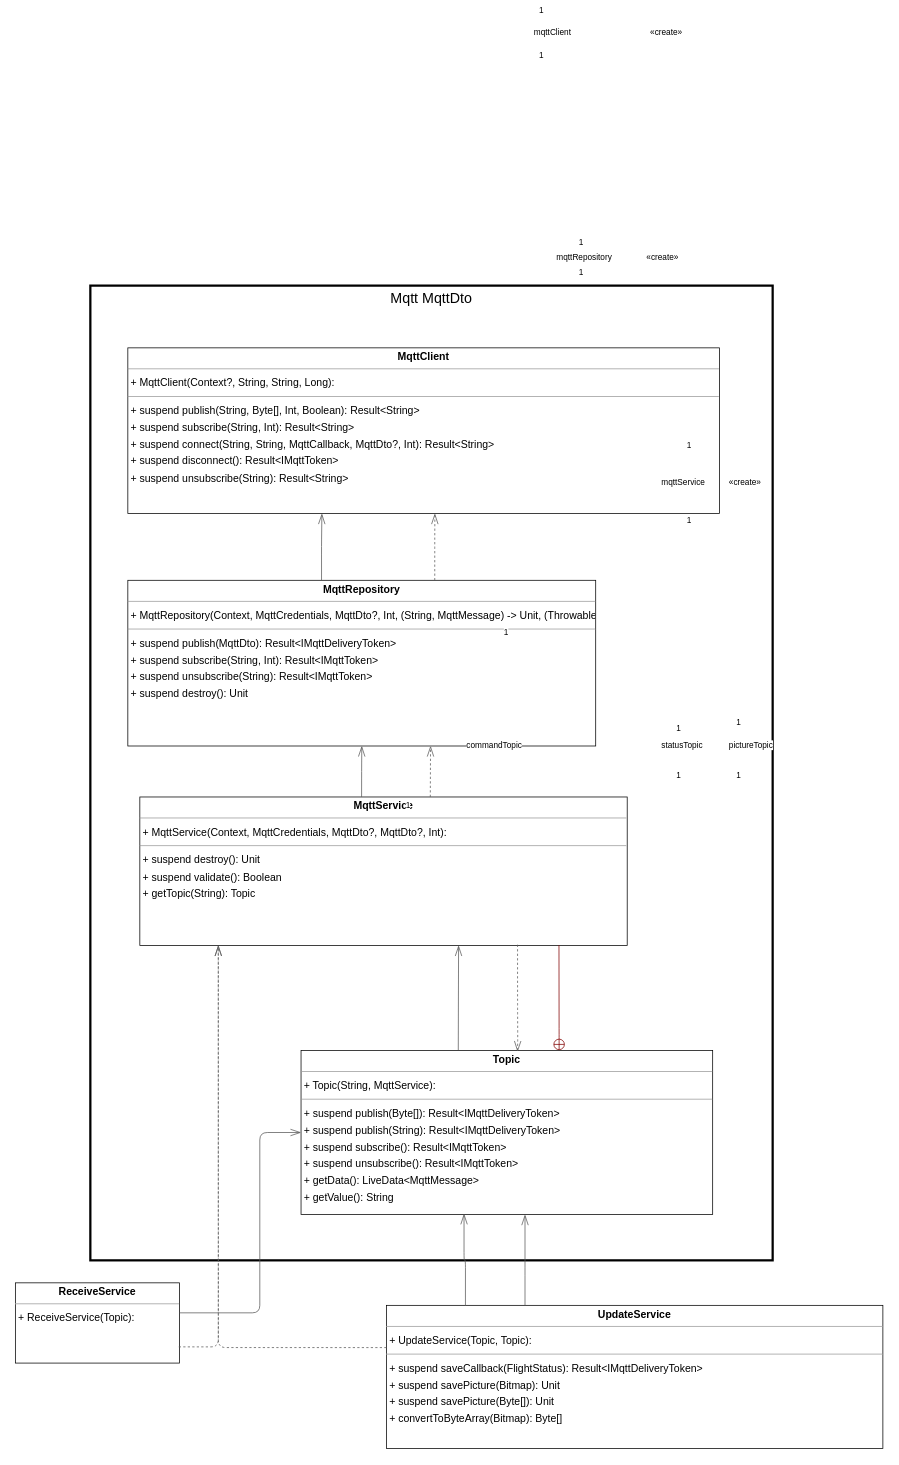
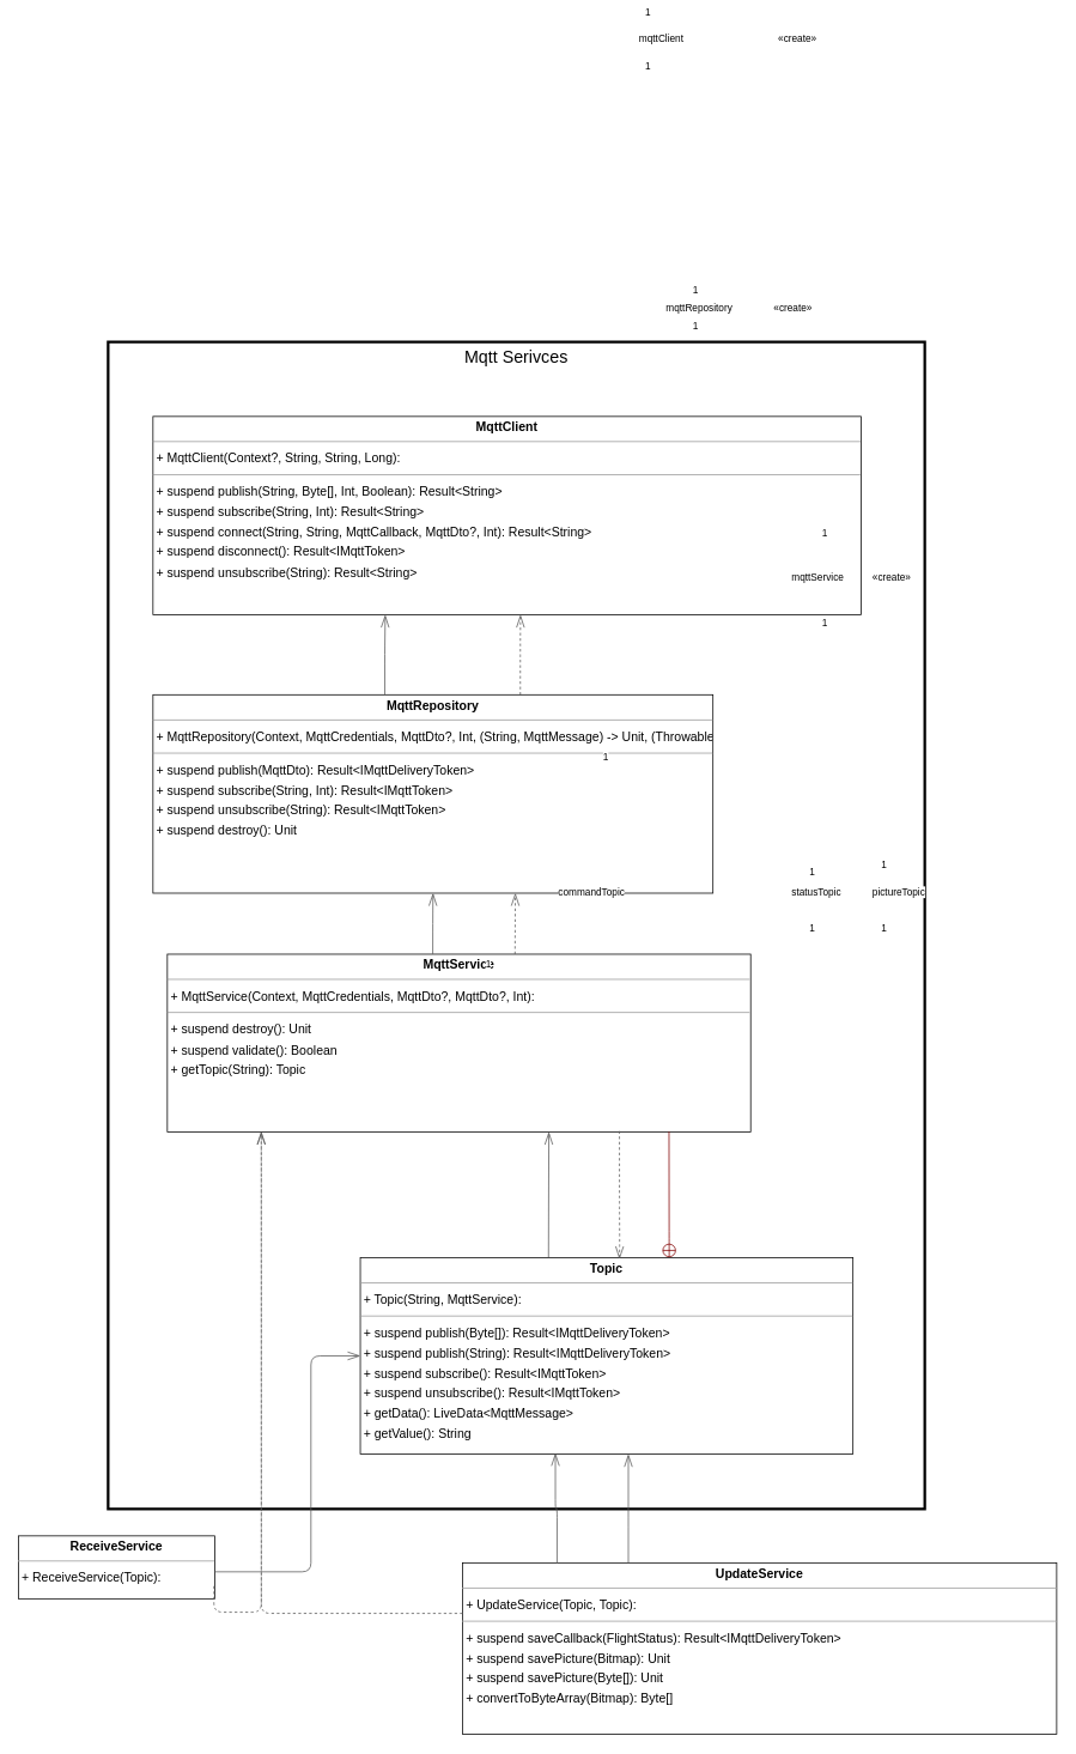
  <mxCell id="0" />
  <mxCell id="1" parent="0" />
- <mxCell id="2" value="&lt;font style=&quot;font-size: 19px;&quot;&gt;Mqtt MqttDto&lt;/font&gt;" style="rounded=0;whiteSpace=wrap;html=1;strokeWidth=3;fontSize=9;verticalAlign=top;" vertex="1" parent="1"><mxGeometry x="120" y="20" width="910" height="1300" as="geometry" /></mxCell>
+ <mxCell id="2" value="&lt;font style=&quot;font-size: 19px;&quot;&gt;Mqtt Serivces&lt;/font&gt;" style="rounded=0;whiteSpace=wrap;html=1;strokeWidth=3;fontSize=9;verticalAlign=top;" vertex="1" parent="1"><mxGeometry x="120" y="20" width="910" height="1300" as="geometry" /></mxCell>
  <mxCell id="3" value="&lt;p style=&quot;margin:0px;margin-top:4px;text-align:center;&quot;&gt;&lt;b&gt;MqttClient&lt;/b&gt;&lt;/p&gt;&lt;hr size=&quot;1&quot;/&gt;&lt;p style=&quot;margin:0 0 0 4px;line-height:1.6;&quot;&gt;+ MqttClient(Context?, String, String, Long): &lt;/p&gt;&lt;hr size=&quot;1&quot;/&gt;&lt;p style=&quot;margin:0 0 0 4px;line-height:1.6;&quot;&gt;+ suspend  publish(String, Byte[], Int, Boolean): Result&amp;lt;String&amp;gt;&lt;br/&gt;+ suspend  subscribe(String, Int): Result&amp;lt;String&amp;gt;&lt;br/&gt;+ suspend  connect(String, String, MqttCallback, MqttDto?, Int): Result&amp;lt;String&amp;gt;&lt;br/&gt;+ suspend  disconnect(): Result&amp;lt;IMqttToken&amp;gt;&lt;br/&gt;+ suspend  unsubscribe(String): Result&amp;lt;String&amp;gt;&lt;/p&gt;" style="verticalAlign=top;align=left;overflow=fill;fontSize=14;fontFamily=Helvetica;html=1;rounded=0;shadow=0;comic=0;labelBackgroundColor=none;strokeWidth=1;" parent="1" vertex="1"><mxGeometry x="170" y="103" width="789" height="221" as="geometry" /></mxCell>
  <mxCell id="4" value="&lt;p style=&quot;margin:0px;margin-top:4px;text-align:center;&quot;&gt;&lt;b&gt;MqttRepository&lt;/b&gt;&lt;/p&gt;&lt;hr size=&quot;1&quot;/&gt;&lt;p style=&quot;margin:0 0 0 4px;line-height:1.6;&quot;&gt;+ MqttRepository(Context, MqttCredentials, MqttDto?, Int, (String, MqttMessage) -&amp;gt; Unit, (Throwable) -&amp;gt; Unit, (IMqttDeliveryToken) -&amp;gt; Unit): &lt;/p&gt;&lt;hr size=&quot;1&quot;/&gt;&lt;p style=&quot;margin:0 0 0 4px;line-height:1.6;&quot;&gt;+ suspend  publish(MqttDto): Result&amp;lt;IMqttDeliveryToken&amp;gt;&lt;br/&gt;+ suspend  subscribe(String, Int): Result&amp;lt;IMqttToken&amp;gt;&lt;br/&gt;+ suspend  unsubscribe(String): Result&amp;lt;IMqttToken&amp;gt;&lt;br/&gt;+ suspend  destroy(): Unit&lt;/p&gt;" style="verticalAlign=top;align=left;overflow=fill;fontSize=14;fontFamily=Helvetica;html=1;rounded=0;shadow=0;comic=0;labelBackgroundColor=none;strokeWidth=1;" parent="1" vertex="1"><mxGeometry x="170" y="413" width="624" height="221" as="geometry" /></mxCell>
  <mxCell id="5" value="&lt;p style=&quot;margin:0px;margin-top:4px;text-align:center;&quot;&gt;&lt;b&gt;MqttService&lt;/b&gt;&lt;/p&gt;&lt;hr size=&quot;1&quot;/&gt;&lt;p style=&quot;margin:0 0 0 4px;line-height:1.6;&quot;&gt;+ MqttService(Context, MqttCredentials, MqttDto?, MqttDto?, Int): &lt;/p&gt;&lt;hr size=&quot;1&quot;/&gt;&lt;p style=&quot;margin:0 0 0 4px;line-height:1.6;&quot;&gt;+ suspend  destroy(): Unit&lt;br/&gt;+ suspend  validate(): Boolean&lt;br/&gt;+ getTopic(String): Topic&lt;/p&gt;" style="verticalAlign=top;align=left;overflow=fill;fontSize=14;fontFamily=Helvetica;html=1;rounded=0;shadow=0;comic=0;labelBackgroundColor=none;strokeWidth=1;" parent="1" vertex="1"><mxGeometry x="186" y="702" width="650" height="198" as="geometry" /></mxCell>
- <mxCell id="6" value="&lt;p style=&quot;margin:0px;margin-top:4px;text-align:center;&quot;&gt;&lt;b&gt;ReceiveService&lt;/b&gt;&lt;/p&gt;&lt;hr size=&quot;1&quot;/&gt;&lt;p style=&quot;margin:0 0 0 4px;line-height:1.6;&quot;&gt;+ ReceiveService(Topic): &lt;/p&gt;" style="verticalAlign=top;align=left;overflow=fill;fontSize=14;fontFamily=Helvetica;html=1;rounded=0;shadow=0;comic=0;labelBackgroundColor=none;strokeWidth=1;" parent="1" vertex="1"><mxGeometry x="20" y="1350" width="219" height="107" as="geometry" /></mxCell>
+ <mxCell id="6" value="&lt;p style=&quot;margin:0px;margin-top:4px;text-align:center;&quot;&gt;&lt;b&gt;ReceiveService&lt;/b&gt;&lt;/p&gt;&lt;hr size=&quot;1&quot;/&gt;&lt;p style=&quot;margin:0 0 0 4px;line-height:1.6;&quot;&gt;+ ReceiveService(Topic): &lt;/p&gt;" style="verticalAlign=top;align=left;overflow=fill;fontSize=14;fontFamily=Helvetica;html=1;rounded=0;shadow=0;comic=0;labelBackgroundColor=none;strokeWidth=1;" parent="1" vertex="1"><mxGeometry x="20" y="1350" width="219" height="70" as="geometry" /></mxCell>
  <mxCell id="7" value="&lt;p style=&quot;margin:0px;margin-top:4px;text-align:center;&quot;&gt;&lt;b&gt;Topic&lt;/b&gt;&lt;/p&gt;&lt;hr size=&quot;1&quot;&gt;&lt;p style=&quot;margin:0 0 0 4px;line-height:1.6;&quot;&gt;+ Topic(String, MqttService): &lt;/p&gt;&lt;hr size=&quot;1&quot;&gt;&lt;p style=&quot;margin:0 0 0 4px;line-height:1.6;&quot;&gt;+ suspend  publish(Byte[]): Result&amp;lt;IMqttDeliveryToken&amp;gt;&lt;br&gt;+ suspend  publish(String): Result&amp;lt;IMqttDeliveryToken&amp;gt;&lt;br&gt;+ suspend  subscribe(): Result&amp;lt;IMqttToken&amp;gt;&lt;br&gt;+ suspend  unsubscribe(): Result&amp;lt;IMqttToken&amp;gt;&lt;/p&gt;&lt;p style=&quot;margin:0 0 0 4px;line-height:1.6;&quot;&gt;+&amp;nbsp;getData():&amp;nbsp;LiveData&amp;lt;MqttMessage&amp;gt;&lt;/p&gt;&lt;p style=&quot;margin:0 0 0 4px;line-height:1.6;&quot;&gt;+ getValue(): String&lt;br&gt;&lt;/p&gt;" style="verticalAlign=top;align=left;overflow=fill;fontSize=14;fontFamily=Helvetica;html=1;rounded=0;shadow=0;comic=0;labelBackgroundColor=none;strokeWidth=1;" parent="1" vertex="1"><mxGeometry x="401" y="1040" width="549" height="219" as="geometry" /></mxCell>
  <mxCell id="8" value="&lt;p style=&quot;margin:0px;margin-top:4px;text-align:center;&quot;&gt;&lt;b&gt;UpdateService&lt;/b&gt;&lt;/p&gt;&lt;hr size=&quot;1&quot;/&gt;&lt;p style=&quot;margin:0 0 0 4px;line-height:1.6;&quot;&gt;+ UpdateService(Topic, Topic): &lt;/p&gt;&lt;hr size=&quot;1&quot;/&gt;&lt;p style=&quot;margin:0 0 0 4px;line-height:1.6;&quot;&gt;+ suspend  saveCallback(FlightStatus): Result&amp;lt;IMqttDeliveryToken&amp;gt;&lt;br/&gt;+ suspend  savePicture(Bitmap): Unit&lt;br/&gt;+ suspend  savePicture(Byte[]): Unit&lt;br/&gt;+ convertToByteArray(Bitmap): Byte[]&lt;/p&gt;" style="verticalAlign=top;align=left;overflow=fill;fontSize=14;fontFamily=Helvetica;html=1;rounded=0;shadow=0;comic=0;labelBackgroundColor=none;strokeWidth=1;" parent="1" vertex="1"><mxGeometry x="515" y="1380" width="662" height="191" as="geometry" /></mxCell>
  <mxCell id="9" value="" style="html=1;rounded=1;edgeStyle=orthogonalEdgeStyle;dashed=0;startArrow=diamondThinstartSize=12;endArrow=openThin;endSize=12;strokeColor=#595959;exitX=0.414;exitY=0.000;exitDx=0;exitDy=0;entryX=0.328;entryY=1.000;entryDx=0;entryDy=0;" parent="1" source="4" target="3" edge="1"><mxGeometry width="50" height="50" relative="1" as="geometry"><Array as="points"><mxPoint x="429" y="368" /></Array></mxGeometry></mxCell>
  <mxCell id="10" value="1" style="edgeLabel;resizable=0;html=1;align=left;verticalAlign=top;strokeColor=default;" parent="9" vertex="1" connectable="0"><mxGeometry x="717" y="-360" as="geometry" /></mxCell>
  <mxCell id="11" value="1" style="edgeLabel;resizable=0;html=1;align=left;verticalAlign=top;strokeColor=default;" parent="9" vertex="1" connectable="0"><mxGeometry x="717" y="-300" as="geometry" /></mxCell>
  <mxCell id="12" value="mqttClient" style="edgeLabel;resizable=0;html=1;align=left;verticalAlign=top;strokeColor=default;direction=south;" parent="9" vertex="1" connectable="0"><mxGeometry x="710" y="-331" as="geometry" /></mxCell>
  <mxCell id="13" value="" style="html=1;rounded=1;edgeStyle=orthogonalEdgeStyle;dashed=1;startArrow=none;endArrow=openThin;endSize=12;strokeColor=#595959;exitX=0.656;exitY=0.000;exitDx=0;exitDy=0;entryX=0.519;entryY=1.000;entryDx=0;entryDy=0;" parent="1" source="4" target="3" edge="1"><mxGeometry width="50" height="50" relative="1" as="geometry"><Array as="points" /></mxGeometry></mxCell>
  <mxCell id="14" value="«create»" style="edgeLabel;resizable=0;html=1;align=left;verticalAlign=top;strokeColor=default;" parent="13" vertex="1" connectable="0"><mxGeometry x="864.5" y="-331" as="geometry" /></mxCell>
  <mxCell id="15" value="" style="html=1;rounded=1;edgeStyle=orthogonalEdgeStyle;dashed=1;startArrow=none;endArrow=openThin;endSize=12;strokeColor=#595959;exitX=0.596;exitY=0.000;exitDx=0;exitDy=0;entryX=0.647;entryY=1.000;entryDx=0;entryDy=0;" parent="1" source="5" target="4" edge="1"><mxGeometry width="50" height="50" relative="1" as="geometry"><Array as="points"><mxPoint x="573" y="702" /><mxPoint x="573" y="653" /></Array></mxGeometry></mxCell>
  <mxCell id="16" value="«create»" style="edgeLabel;resizable=0;html=1;align=left;verticalAlign=top;strokeColor=default;" parent="15" vertex="1" connectable="0"><mxGeometry x="860" y="-31" as="geometry" /></mxCell>
  <mxCell id="17" value="" style="html=1;rounded=1;edgeStyle=orthogonalEdgeStyle;dashed=0;startArrow=diamondThinstartSize=12;endArrow=openThin;endSize=12;strokeColor=#595959;exitX=0.455;exitY=0.000;exitDx=0;exitDy=0;entryX=0.500;entryY=1.000;entryDx=0;entryDy=0;" parent="1" source="5" target="4" edge="1"><mxGeometry width="50" height="50" relative="1" as="geometry"><Array as="points" /></mxGeometry></mxCell>
  <mxCell id="18" value="1" style="edgeLabel;resizable=0;html=1;align=left;verticalAlign=top;strokeColor=default;" parent="17" vertex="1" connectable="0"><mxGeometry x="770" y="-51" as="geometry" /></mxCell>
  <mxCell id="19" value="1" style="edgeLabel;resizable=0;html=1;align=left;verticalAlign=top;strokeColor=default;" parent="17" vertex="1" connectable="0"><mxGeometry x="770" y="-11" as="geometry" /></mxCell>
  <mxCell id="20" value="mqttRepository" style="edgeLabel;resizable=0;html=1;align=left;verticalAlign=top;strokeColor=default;" parent="17" vertex="1" connectable="0"><mxGeometry x="740" y="-31" as="geometry" /></mxCell>
  <mxCell id="21" value="" style="html=1;rounded=1;edgeStyle=orthogonalEdgeStyle;dashed=1;startArrow=none;endArrow=openThin;endSize=12;strokeColor=#595959;exitX=0.775;exitY=0.995;exitDx=0;exitDy=0;entryX=0.526;entryY=0.007;entryDx=0;entryDy=0;exitPerimeter=0;entryPerimeter=0;" parent="1" source="5" target="7" edge="1"><mxGeometry width="50" height="50" relative="1" as="geometry"><Array as="points"><mxPoint x="690" y="983" /><mxPoint x="690" y="983" /><mxPoint x="690" y="1022" /><mxPoint x="690" y="1022" /></Array></mxGeometry></mxCell>
  <mxCell id="22" value="«create»" style="edgeLabel;resizable=0;html=1;align=left;verticalAlign=top;strokeColor=default;" parent="21" vertex="1" connectable="0"><mxGeometry x="970" y="270" as="geometry" /></mxCell>
  <mxCell id="23" value="" style="html=1;rounded=1;edgeStyle=orthogonalEdgeStyle;dashed=1;startArrow=none;endArrow=openThin;endSize=12;strokeColor=#595959;exitX=0.995;exitY=0.798;exitDx=0;exitDy=0;entryX=0.161;entryY=1.000;entryDx=0;entryDy=0;exitPerimeter=0;" parent="1" source="6" target="5" edge="1"><mxGeometry width="50" height="50" relative="1" as="geometry"><Array as="points"><mxPoint x="291" y="1435" /></Array></mxGeometry></mxCell>
  <mxCell id="24" value="" style="html=1;rounded=1;edgeStyle=orthogonalEdgeStyle;dashed=0;startArrow=diamondThinstartSize=12;endArrow=openThin;endSize=12;strokeColor=#595959;entryX=0.000;entryY=0.500;entryDx=0;entryDy=0;" parent="1" source="6" target="7" edge="1"><mxGeometry width="50" height="50" relative="1" as="geometry"><Array as="points"><mxPoint x="346" y="1390" /><mxPoint x="346" y="1150" /><mxPoint x="401" y="1150" /></Array></mxGeometry></mxCell>
  <mxCell id="25" value="1" style="edgeLabel;resizable=0;html=1;align=left;verticalAlign=top;strokeColor=default;" parent="24" vertex="1" connectable="0"><mxGeometry x="670" y="470" as="geometry" /></mxCell>
  <mxCell id="26" value="1" style="edgeLabel;resizable=0;html=1;align=left;verticalAlign=top;strokeColor=default;" parent="24" vertex="1" connectable="0"><mxGeometry x="539" y="700" as="geometry" /></mxCell>
  <mxCell id="27" value="commandTopic" style="edgeLabel;resizable=0;html=1;align=left;verticalAlign=top;strokeColor=default;" parent="24" vertex="1" connectable="0"><mxGeometry x="620" y="620" as="geometry" /></mxCell>
  <mxCell id="28" value="" style="html=1;rounded=1;edgeStyle=orthogonalEdgeStyle;dashed=0;startArrow=diamondThinstartSize=12;endArrow=openThin;endSize=12;strokeColor=#595959;entryX=0.654;entryY=1;entryDx=0;entryDy=0;entryPerimeter=0;exitX=0.382;exitY=-0.002;exitDx=0;exitDy=0;exitPerimeter=0;" parent="1" source="7" target="5" edge="1"><mxGeometry width="50" height="50" relative="1" as="geometry"><Array as="points"><mxPoint x="611" y="1040" /><mxPoint x="611" y="1040" /></Array></mxGeometry></mxCell>
  <mxCell id="29" value="1" style="edgeLabel;resizable=0;html=1;align=left;verticalAlign=top;strokeColor=default;" parent="28" vertex="1" connectable="0"><mxGeometry x="914" y="220" as="geometry" /></mxCell>
  <mxCell id="30" value="1" style="edgeLabel;resizable=0;html=1;align=left;verticalAlign=top;strokeColor=default;" parent="28" vertex="1" connectable="0"><mxGeometry x="914" y="320" as="geometry" /></mxCell>
  <mxCell id="31" value="mqttService" style="edgeLabel;resizable=0;html=1;align=left;verticalAlign=top;strokeColor=default;" parent="28" vertex="1" connectable="0"><mxGeometry x="880" y="270" as="geometry" /></mxCell>
  <mxCell id="32" value="" style="html=1;rounded=1;edgeStyle=orthogonalEdgeStyle;dashed=0;startArrow=circlePlus;startFill=0;endArrow=none;strokeColor=#820000;exitX=0.627;exitY=0.000;exitDx=0;exitDy=0;entryX=0.86;entryY=0.998;entryDx=0;entryDy=0;entryPerimeter=0;" parent="1" source="7" target="5" edge="1"><mxGeometry width="50" height="50" relative="1" as="geometry"><Array as="points"><mxPoint x="745" y="1021" /><mxPoint x="745" y="1021" /></Array></mxGeometry></mxCell>
  <mxCell id="33" value="" style="html=1;rounded=1;edgeStyle=orthogonalEdgeStyle;dashed=1;startArrow=none;endArrow=openThin;endSize=12;strokeColor=#595959;exitX=0;exitY=0.295;exitDx=0;exitDy=0;entryX=0.161;entryY=1.000;entryDx=0;entryDy=0;exitPerimeter=0;" parent="1" source="8" target="5" edge="1"><mxGeometry width="50" height="50" relative="1" as="geometry"><Array as="points"><mxPoint x="291" y="1436" /></Array></mxGeometry></mxCell>
  <mxCell id="34" value="" style="html=1;rounded=1;edgeStyle=orthogonalEdgeStyle;dashed=0;startArrow=diamondThinstartSize=12;endArrow=openThin;endSize=12;strokeColor=#595959;exitX=0.159;exitY=0.004;exitDx=0;exitDy=0;exitPerimeter=0;entryX=0.396;entryY=0.995;entryDx=0;entryDy=0;entryPerimeter=0;" parent="1" source="8" target="7" edge="1"><mxGeometry width="50" height="50" relative="1" as="geometry"><Array as="points" /></mxGeometry></mxCell>
  <mxCell id="35" value="1" style="edgeLabel;resizable=0;html=1;align=left;verticalAlign=top;strokeColor=default;" parent="34" vertex="1" connectable="0"><mxGeometry x="980" y="590" as="geometry" /></mxCell>
  <mxCell id="36" value="1" style="edgeLabel;resizable=0;html=1;align=left;verticalAlign=top;strokeColor=default;" parent="34" vertex="1" connectable="0"><mxGeometry x="980" y="660" as="geometry" /></mxCell>
  <mxCell id="37" value="pictureTopic" style="edgeLabel;resizable=0;html=1;align=left;verticalAlign=top;strokeColor=default;" parent="34" vertex="1" connectable="0"><mxGeometry x="970" y="620" as="geometry" /></mxCell>
  <mxCell id="38" value="" style="html=1;rounded=1;edgeStyle=orthogonalEdgeStyle;dashed=0;startArrow=diamondThinstartSize=12;endArrow=openThin;endSize=12;strokeColor=#595959;exitX=0.279;exitY=0;exitDx=0;exitDy=0;exitPerimeter=0;" edge="1" parent="1" source="8" target="7"><mxGeometry width="50" height="50" relative="1" as="geometry"><Array as="points"><mxPoint x="700" y="1330" /><mxPoint x="700" y="1330" /></Array><mxPoint x="700" y="1340" as="sourcePoint" /><mxPoint x="589.996" y="1190" as="targetPoint" /></mxGeometry></mxCell>
  <mxCell id="39" value="1" style="edgeLabel;resizable=0;html=1;align=left;verticalAlign=top;strokeColor=default;" vertex="1" connectable="0" parent="38"><mxGeometry x="900" y="597" as="geometry" /></mxCell>
  <mxCell id="40" value="1" style="edgeLabel;resizable=0;html=1;align=left;verticalAlign=top;strokeColor=default;" vertex="1" connectable="0" parent="38"><mxGeometry x="900" y="660" as="geometry" /></mxCell>
  <mxCell id="41" value="statusTopic" style="edgeLabel;resizable=0;html=1;align=left;verticalAlign=top;strokeColor=default;" vertex="1" connectable="0" parent="38"><mxGeometry x="880" y="620" as="geometry" /></mxCell>
